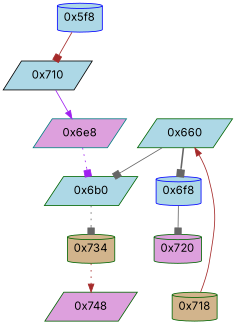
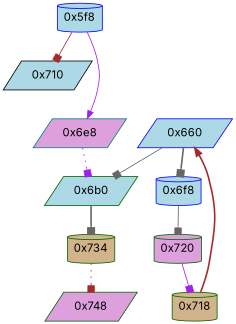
  strict digraph {
    fontname=Inter
    node [color=darkgreen fillcolor=lightblue fontname=Inter opcode="[u'ldr', u'b']" shape=parallelogram style=filled]
    edge [arrowhead=box color=gray40 fontname=Inter style=solid]
-   "0x660" [opcode="[u'ldr', u'ldr', u'mov', u'b']"]
+   "0x660" [color=blue opcode="[u'ldr', u'ldr', u'mov', u'b']"]
    "0x6b0" [opcode="[u'str', u'str', u'ldr', u'ldr', u'ldr', u'cmp', u'mov', u'b']"]
    "0x6f8" [color=blue opcode="[u'ldr', u'ldr', u'add', u'str', u'ldr', u'b']" shape=cylinder]
    "0x734" [fillcolor=tan opcode="[u'ldr', u'mov', u'bl', u'ldr', u'b']" shape=cylinder]
    "0x748" [fillcolor=plum opcode="[u'mov', u'sub', u'pop']"]
    "0x720" [fillcolor=plum opcode="[u'ldr', u'add', u'str', u'ldr', u'b']" shape=cylinder]
    "0x710" [color=black]
    "0x6e8" [color=teal fillcolor=plum opcode="[u'mov', u'mov', u'mov', u'b']"]
    "0x718" [fillcolor=tan shape=cylinder]
    "0x5f8" [color=blue opcode="[u'push', u'add', u'sub', u'ldr', u'ldr', u'ldr', u'add', u'b']" shape=cylinder]
    "0x660" -> "0x6b0"
    "0x660" -> "0x6f8" [style=bold]
-   "0x6b0" -> "0x734" [style=dotted]
+   "0x6b0" -> "0x734" [style=bold]
    "0x6f8" -> "0x720"
-   "0x734" -> "0x748" [arrowhead=normal color=brown style=dotted]
-   "0x710" -> "0x6e8" [arrowhead=normal color=purple]
+   "0x734" -> "0x748" [color=brown style=dotted]
+   "0x720" -> "0x718" [color=purple]
+   "0x5f8" -> "0x6e8" [arrowhead=normal color=purple]
    "0x6e8" -> "0x6b0" [color=purple style=dotted]
-   "0x718" -> "0x660" [arrowhead=normal color=brown]
+   "0x718" -> "0x660" [arrowhead=normal color=brown style=bold]
    "0x5f8" -> "0x710" [color=brown]
  }
